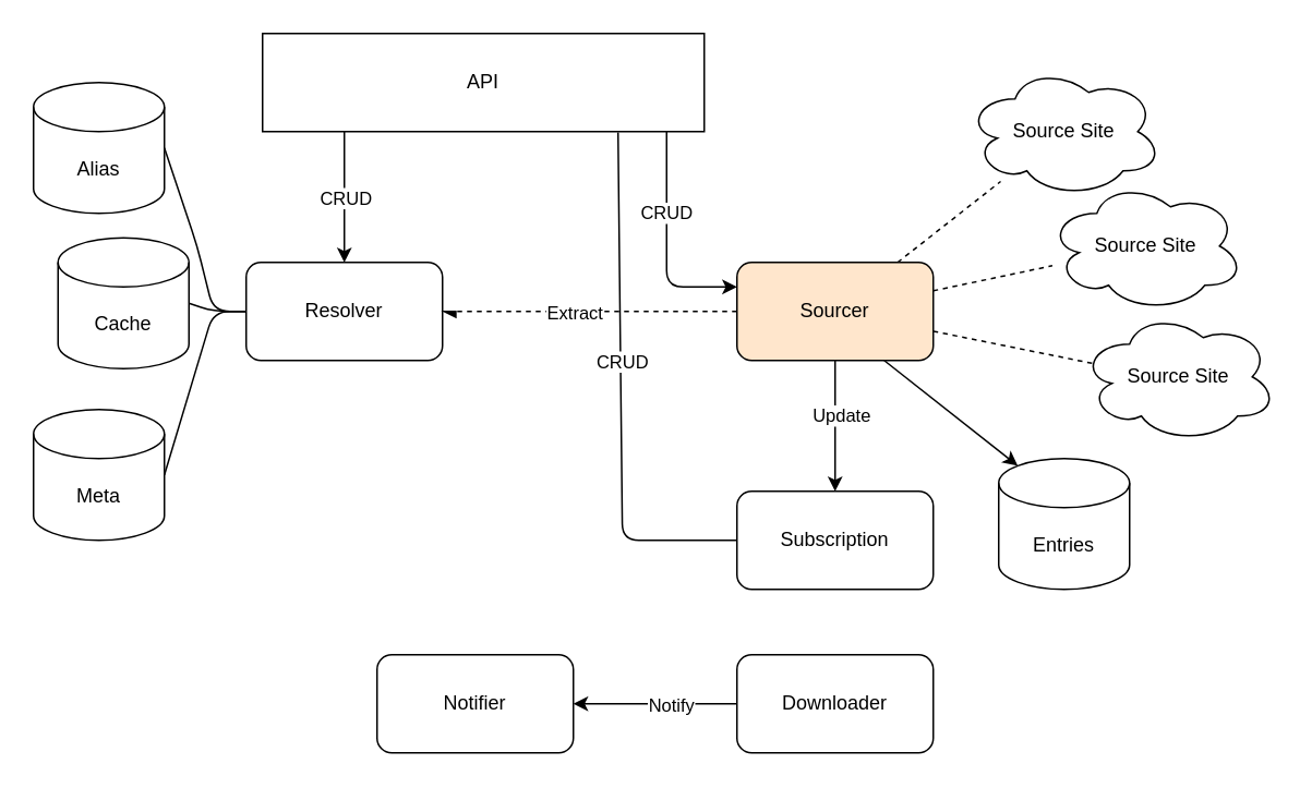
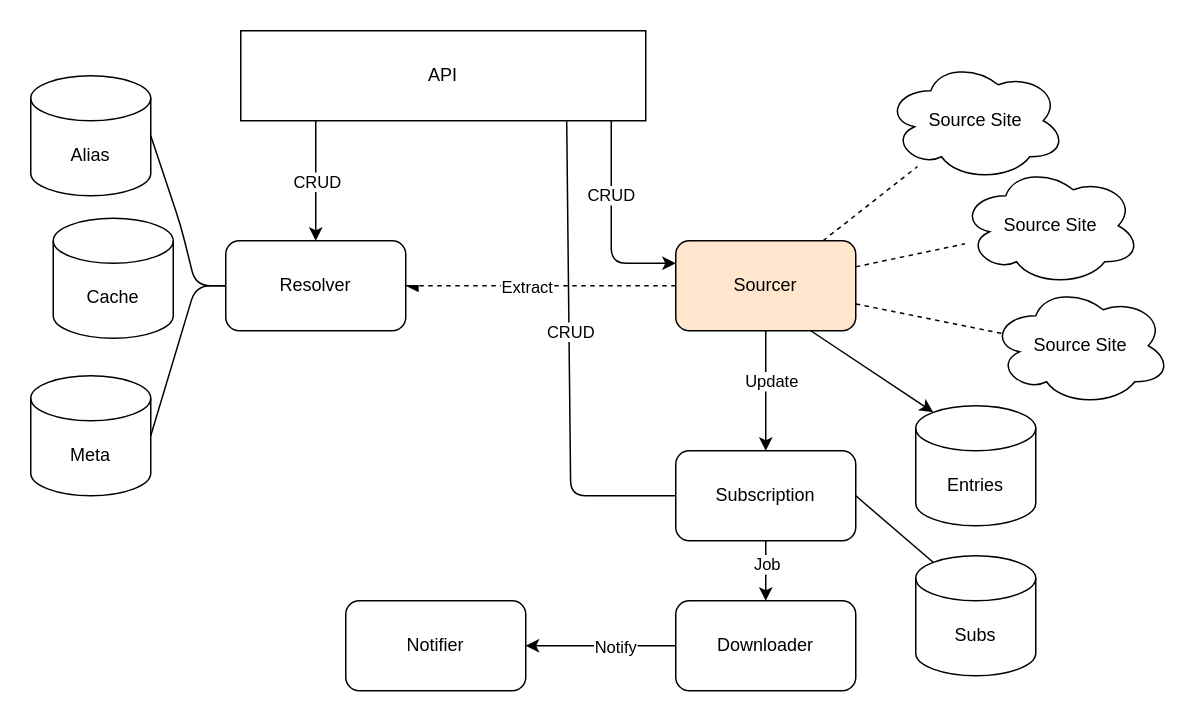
  <mxCell id="0" />
  <mxCell id="1" parent="0" />
  <mxCell id="2" style="edgeStyle=none;html=1;" parent="1" target="7" edge="1"><mxGeometry relative="1" as="geometry"><mxPoint x="210" y="80" as="sourcePoint" /></mxGeometry></mxCell>
  <mxCell id="3" value="CRUD" style="edgeLabel;html=1;align=center;verticalAlign=middle;resizable=0;points=[];" parent="2" vertex="1" connectable="0"><mxGeometry x="-0.166" y="-3" relative="1" as="geometry"><mxPoint x="3" y="7" as="offset" /></mxGeometry></mxCell>
  <mxCell id="4" value="CRUD" style="edgeStyle=none;html=1;entryX=0;entryY=0.25;entryDx=0;entryDy=0;" edge="1" parent="1" target="37"><mxGeometry x="-0.275" relative="1" as="geometry"><mxPoint x="410" y="170" as="targetPoint" /><mxPoint x="407" y="80" as="sourcePoint" /><Array as="points"><mxPoint x="407" y="130" /><mxPoint x="407" y="175" /></Array><mxPoint as="offset" /></mxGeometry></mxCell>
  <mxCell id="5" value="API" style="rounded=0;whiteSpace=wrap;html=1;labelBorderColor=none;fontColor=default;" parent="1" vertex="1"><mxGeometry x="160" y="20" width="270" height="60" as="geometry" /></mxCell>
  <mxCell id="6" value="" style="edgeStyle=none;html=1;endArrow=none;endFill=0;exitX=0;exitY=0.5;exitDx=0;exitDy=0;entryX=1;entryY=0.5;entryDx=0;entryDy=0;entryPerimeter=0;" parent="1" source="7" target="40" edge="1"><mxGeometry relative="1" as="geometry"><Array as="points"><mxPoint x="130" y="190" /></Array></mxGeometry></mxCell>
  <mxCell id="7" value="Resolver" style="rounded=1;whiteSpace=wrap;html=1;labelBorderColor=none;fontColor=default;" parent="1" vertex="1"><mxGeometry x="150" y="160" width="120" height="60" as="geometry" /></mxCell>
- <mxCell id="8" style="edgeStyle=none;html=1;exitX=1;exitY=0.5;exitDx=0;exitDy=0;exitPerimeter=0;entryX=0;entryY=0.5;entryDx=0;entryDy=0;endArrow=none;endFill=0;labelBorderColor=none;fontColor=default;" parent="1" source="9" target="7" edge="1"><mxGeometry relative="1" as="geometry"><mxPoint x="140" y="190" as="targetPoint" /><Array as="points"><mxPoint x="130" y="190" /></Array></mxGeometry></mxCell>
  <mxCell id="9" value="Cache" style="shape=cylinder3;whiteSpace=wrap;html=1;boundedLbl=1;backgroundOutline=1;size=15;labelBorderColor=none;fontColor=default;" parent="1" vertex="1"><mxGeometry x="35" y="145" width="80" height="80" as="geometry" /></mxCell>
  <mxCell id="10" style="edgeStyle=none;html=1;exitX=1;exitY=0.5;exitDx=0;exitDy=0;exitPerimeter=0;entryX=0;entryY=0.5;entryDx=0;entryDy=0;endArrow=none;endFill=0;labelBorderColor=none;fontColor=default;" parent="1" source="11" target="7" edge="1"><mxGeometry relative="1" as="geometry"><Array as="points"><mxPoint x="120" y="150" /><mxPoint x="130" y="190" /></Array></mxGeometry></mxCell>
  <mxCell id="11" value="Alias" style="shape=cylinder3;whiteSpace=wrap;html=1;boundedLbl=1;backgroundOutline=1;size=15;labelBorderColor=none;fontColor=default;" parent="1" vertex="1"><mxGeometry x="20" y="50" width="80" height="80" as="geometry" /></mxCell>
  <mxCell id="12" value="" style="edgeStyle=none;html=1;fontColor=default;startArrow=none;startFill=0;endArrow=none;endFill=0;dashed=1;labelBorderColor=none;" parent="1" source="37" target="25" edge="1"><mxGeometry relative="1" as="geometry" /></mxCell>
  <mxCell id="13" value="" style="edgeStyle=none;html=1;dashed=1;fontColor=default;startArrow=none;startFill=0;endArrow=none;endFill=0;entryX=0.07;entryY=0.4;entryDx=0;entryDy=0;entryPerimeter=0;labelBorderColor=none;" parent="1" source="37" target="27" edge="1"><mxGeometry relative="1" as="geometry" /></mxCell>
  <mxCell id="14" value="" style="edgeStyle=none;html=1;dashed=1;fontColor=default;startArrow=none;startFill=0;endArrow=none;endFill=0;labelBorderColor=none;" parent="1" source="37" target="26" edge="1"><mxGeometry relative="1" as="geometry" /></mxCell>
  <mxCell id="15" style="edgeStyle=none;html=1;exitX=0;exitY=0.5;exitDx=0;exitDy=0;entryX=1;entryY=0.5;entryDx=0;entryDy=0;dashed=1;fontColor=default;startArrow=none;startFill=0;endArrow=async;endFill=1;labelBorderColor=none;" parent="1" source="37" target="7" edge="1"><mxGeometry relative="1" as="geometry" /></mxCell>
  <mxCell id="16" value="Extract" style="edgeLabel;html=1;align=center;verticalAlign=middle;resizable=0;points=[];fontColor=default;labelBorderColor=none;" parent="15" vertex="1" connectable="0"><mxGeometry x="0.034" relative="1" as="geometry"><mxPoint x="-7" as="offset" /></mxGeometry></mxCell>
+ <mxCell id="17" value="" style="edgeStyle=none;html=1;fontColor=default;startArrow=none;startFill=0;endArrow=classic;endFill=1;labelBorderColor=none;exitX=0.5;exitY=1;exitDx=0;exitDy=0;" parent="1" source="39" target="35" edge="1"><mxGeometry relative="1" as="geometry" /></mxCell>
+ <mxCell id="18" value="Job" style="edgeLabel;html=1;align=center;verticalAlign=middle;resizable=0;points=[];fontColor=default;labelBorderColor=none;" parent="17" vertex="1" connectable="0"><mxGeometry x="0.075" y="-1" relative="1" as="geometry"><mxPoint x="1" y="-7" as="offset" /></mxGeometry></mxCell>
  <mxCell id="19" style="edgeStyle=none;html=1;exitX=0.75;exitY=1;exitDx=0;exitDy=0;entryX=0.145;entryY=0;entryDx=0;entryDy=4.35;entryPerimeter=0;fontColor=default;startArrow=none;startFill=0;endArrow=classic;endFill=1;labelBorderColor=none;" parent="1" source="37" target="31" edge="1"><mxGeometry relative="1" as="geometry" /></mxCell>
  <mxCell id="20" style="edgeStyle=none;html=1;exitX=0;exitY=0.5;exitDx=0;exitDy=0;entryX=0.701;entryY=1.009;entryDx=0;entryDy=0;startArrow=classic;startFill=1;endArrow=none;endFill=0;labelBorderColor=none;fontColor=default;entryPerimeter=0;" parent="1" edge="1"><mxGeometry relative="1" as="geometry"><mxPoint x="520" y="330" as="sourcePoint" /><mxPoint x="377.31" y="80.54" as="targetPoint" /><Array as="points"><mxPoint x="380" y="330" /></Array></mxGeometry></mxCell>
  <mxCell id="21" value="CRUD" style="edgeLabel;html=1;align=center;verticalAlign=middle;resizable=0;points=[];labelBorderColor=none;fontColor=default;" parent="20" vertex="1" connectable="0"><mxGeometry x="0.201" y="3" relative="1" as="geometry"><mxPoint x="4" y="-16" as="offset" /></mxGeometry></mxCell>
  <mxCell id="22" value="" style="edgeStyle=none;html=1;fontColor=default;startArrow=classic;startFill=1;endArrow=none;endFill=0;labelBorderColor=none;" parent="1" source="39" target="37" edge="1"><mxGeometry relative="1" as="geometry" /></mxCell>
  <mxCell id="23" value="&lt;font&gt;Update&lt;/font&gt;" style="edgeLabel;html=1;align=center;verticalAlign=middle;resizable=0;points=[];fontColor=default;labelBorderColor=none;" parent="22" vertex="1" connectable="0"><mxGeometry x="-0.12" relative="1" as="geometry"><mxPoint x="3" y="-12" as="offset" /></mxGeometry></mxCell>
+ <mxCell id="24" style="edgeStyle=none;html=1;fontColor=default;startArrow=none;startFill=0;endArrow=none;endFill=0;entryX=0.145;entryY=0;entryDx=0;entryDy=4.35;entryPerimeter=0;exitX=1;exitY=0.5;exitDx=0;exitDy=0;labelBorderColor=none;" parent="1" source="39" target="28" edge="1"><mxGeometry relative="1" as="geometry"><mxPoint x="620" y="130" as="targetPoint" /><Array as="points" /></mxGeometry></mxCell>
  <mxCell id="25" value="Source Site" style="ellipse;shape=cloud;whiteSpace=wrap;html=1;fontColor=default;labelBorderColor=none;" parent="1" vertex="1"><mxGeometry x="590" y="40" width="120" height="80" as="geometry" /></mxCell>
  <mxCell id="26" value="Source Site" style="ellipse;shape=cloud;whiteSpace=wrap;html=1;fontColor=default;labelBorderColor=none;" parent="1" vertex="1"><mxGeometry x="640" y="110" width="120" height="80" as="geometry" /></mxCell>
  <mxCell id="27" value="Source Site" style="ellipse;shape=cloud;whiteSpace=wrap;html=1;fontColor=default;labelBorderColor=none;" parent="1" vertex="1"><mxGeometry x="660" y="190" width="120" height="80" as="geometry" /></mxCell>
+ <mxCell id="28" value="Subs" style="shape=cylinder3;whiteSpace=wrap;html=1;boundedLbl=1;backgroundOutline=1;size=15;labelBorderColor=none;fontColor=default;" parent="1" vertex="1"><mxGeometry x="610" y="370" width="80" height="80" as="geometry" /></mxCell>
  <mxCell id="29" value="" style="edgeStyle=none;html=1;fontColor=default;startArrow=none;startFill=0;endArrow=classic;endFill=1;labelBorderColor=none;" parent="1" source="35" target="33" edge="1"><mxGeometry relative="1" as="geometry" /></mxCell>
  <mxCell id="30" value="Notify" style="edgeLabel;html=1;align=center;verticalAlign=middle;resizable=0;points=[];fontColor=default;labelBorderColor=none;" parent="29" vertex="1" connectable="0"><mxGeometry x="-0.28" relative="1" as="geometry"><mxPoint x="-5" as="offset" /></mxGeometry></mxCell>
- <mxCell id="31" value="Entries" style="shape=cylinder3;whiteSpace=wrap;html=1;boundedLbl=1;backgroundOutline=1;size=15;labelBorderColor=none;fontColor=default;" parent="1" vertex="1"><mxGeometry x="610" y="280" width="80" height="80" as="geometry" /></mxCell>
+ <mxCell id="31" value="Entries" style="shape=cylinder3;whiteSpace=wrap;html=1;boundedLbl=1;backgroundOutline=1;size=15;labelBorderColor=none;fontColor=default;" parent="1" vertex="1"><mxGeometry x="610" y="270" width="80" height="80" as="geometry" /></mxCell>
  <mxCell id="32" value="" style="group;labelBorderColor=none;fontColor=default;" parent="1" vertex="1" connectable="0"><mxGeometry x="230" y="400" width="120" height="60" as="geometry" /></mxCell>
  <mxCell id="33" value="Notifier" style="rounded=1;whiteSpace=wrap;html=1;labelBorderColor=none;fontColor=default;" parent="32" vertex="1"><mxGeometry width="120" height="60" as="geometry" /></mxCell>
  <mxCell id="34" value="" style="group;labelBorderColor=none;fontColor=default;" parent="1" vertex="1" connectable="0"><mxGeometry x="450" y="400" width="120" height="60" as="geometry" /></mxCell>
  <mxCell id="35" value="Downloader" style="rounded=1;whiteSpace=wrap;html=1;labelBorderColor=none;fontColor=default;" parent="34" vertex="1"><mxGeometry width="120" height="60" as="geometry" /></mxCell>
  <mxCell id="36" value="" style="group;labelBorderColor=none;fontColor=default;" parent="1" vertex="1" connectable="0"><mxGeometry x="450" y="160" width="120" height="60" as="geometry" /></mxCell>
  <mxCell id="37" value="Sourcer" style="rounded=1;whiteSpace=wrap;html=1;labelBorderColor=none;fontColor=default;fillColor=#ffe6cc;" parent="36" vertex="1"><mxGeometry width="120" height="60" as="geometry" /></mxCell>
  <mxCell id="38" value="" style="group;labelBorderColor=none;fontColor=default;" parent="1" vertex="1" connectable="0"><mxGeometry x="450" y="300" width="120" height="60" as="geometry" /></mxCell>
  <mxCell id="39" value="Subscription" style="rounded=1;whiteSpace=wrap;html=1;labelBorderColor=none;fontColor=default;" parent="38" vertex="1"><mxGeometry width="120" height="60" as="geometry" /></mxCell>
  <mxCell id="40" value="Meta" style="shape=cylinder3;whiteSpace=wrap;html=1;boundedLbl=1;backgroundOutline=1;size=15;labelBorderColor=none;fontColor=default;" parent="1" vertex="1"><mxGeometry x="20" y="250" width="80" height="80" as="geometry" /></mxCell>
